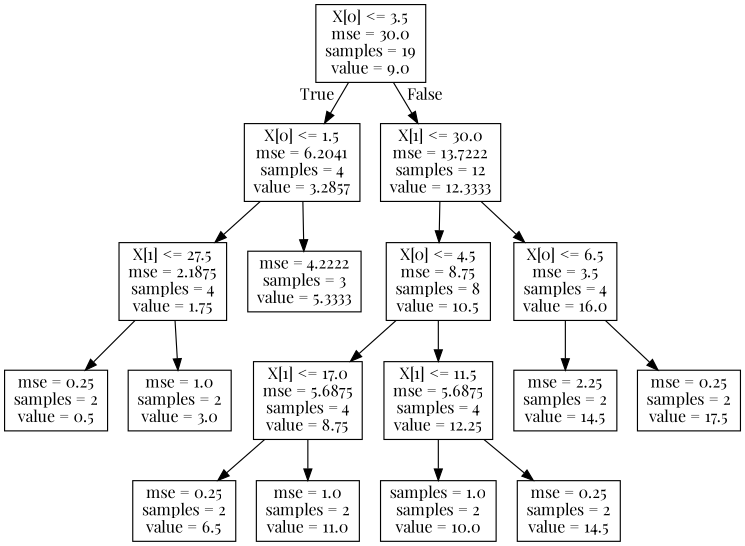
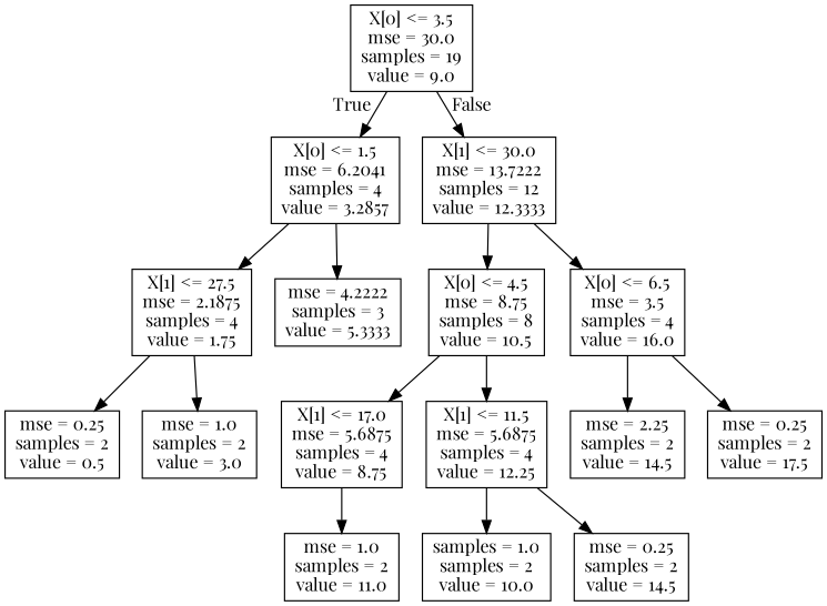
  digraph {
    fontname="Playfair Display"
    node [fontname="Playfair Display" shape=box]
    edge [fontname="Playfair Display"]
    n1 [label="X[0] <= 3.5\nmse = 30.0\nsamples = 19\nvalue = 9.0"]
    n2 [label="X[0] <= 1.5\nmse = 6.2041\nsamples = 4\nvalue = 3.2857"]
    n3 [label="X[1] <= 30.0\nmse = 13.7222\nsamples = 12\nvalue = 12.3333"]
    n4 [label="X[1] <= 27.5\nmse = 2.1875\nsamples = 4\nvalue = 1.75"]
    n5 [label="mse = 4.2222\nsamples = 3\nvalue = 5.3333"]
    n6 [label="X[0] <= 4.5\nmse = 8.75\nsamples = 8\nvalue = 10.5"]
    n7 [label="X[0] <= 6.5\nmse = 3.5\nsamples = 4\nvalue = 16.0"]
    n8 [label="mse = 0.25\nsamples = 2\nvalue = 0.5"]
    n9 [label="mse = 1.0\nsamples = 2\nvalue = 3.0"]
    n10 [label="X[1] <= 17.0\nmse = 5.6875\nsamples = 4\nvalue = 8.75"]
    n11 [label="X[1] <= 11.5\nmse = 5.6875\nsamples = 4\nvalue = 12.25"]
    n12 [label="mse = 2.25\nsamples = 2\nvalue = 14.5"]
    n13 [label="mse = 0.25\nsamples = 2\nvalue = 17.5"]
-   n14 [label="mse = 0.25\nsamples = 2\nvalue = 6.5"]
    n15 [label="mse = 1.0\nsamples = 2\nvalue = 11.0"]
    n16 [label="samples = 1.0\nsamples = 2\nvalue = 10.0"]
    n17 [label="mse = 0.25\nsamples = 2\nvalue = 14.5"]
    n1 -> n2 [headlabel=True labelangle=45 labeldistance=2.5]
    n1 -> n3 [headlabel=False labelangle=-45 labeldistance=2.5]
    n2 -> n4
    n2 -> n5
    n3 -> n6
    n3 -> n7
    n4 -> n8
    n4 -> n9
    n6 -> n10
    n6 -> n11
    n7 -> n12
    n7 -> n13
-   n10 -> n14
    n10 -> n15
    n11 -> n16
    n11 -> n17
  }
